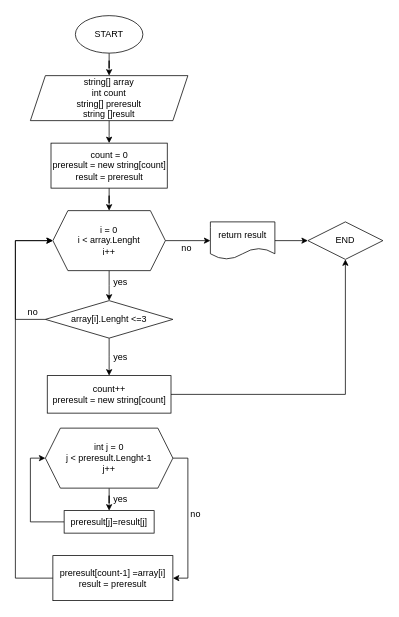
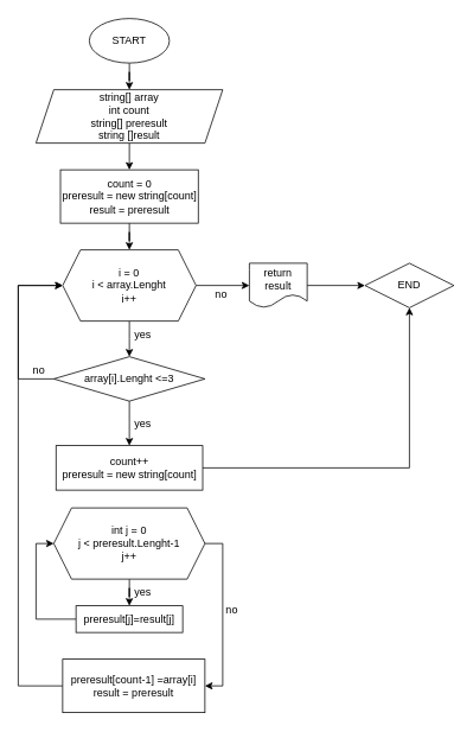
  <mxCell id="0" />
  <mxCell id="1" parent="0" />
  <mxCell id="2" style="edgeStyle=orthogonalEdgeStyle;rounded=0;orthogonalLoop=1;jettySize=auto;html=1;" edge="1" parent="1" source="3" target="5"><mxGeometry relative="1" as="geometry"><mxPoint x="145" y="110" as="targetPoint" /></mxGeometry></mxCell>
  <mxCell id="3" value="START" style="ellipse;whiteSpace=wrap;html=1;" vertex="1" parent="1"><mxGeometry x="100" y="20" width="90" height="50" as="geometry" /></mxCell>
  <mxCell id="4" style="edgeStyle=orthogonalEdgeStyle;rounded=0;orthogonalLoop=1;jettySize=auto;html=1;" edge="1" parent="1" source="5"><mxGeometry relative="1" as="geometry"><mxPoint x="145" y="190" as="targetPoint" /></mxGeometry></mxCell>
  <mxCell id="5" value="string[] array&lt;br&gt;int count&lt;br&gt;string[] preresult&lt;br&gt;string []result" style="shape=parallelogram;perimeter=parallelogramPerimeter;whiteSpace=wrap;html=1;fixedSize=1;" vertex="1" parent="1"><mxGeometry x="40" y="100" width="210" height="60" as="geometry" /></mxCell>
  <mxCell id="6" style="edgeStyle=orthogonalEdgeStyle;rounded=0;orthogonalLoop=1;jettySize=auto;html=1;" edge="1" parent="1" source="7" target="10"><mxGeometry relative="1" as="geometry"><mxPoint x="145" y="280" as="targetPoint" /></mxGeometry></mxCell>
  <mxCell id="7" value="count = 0&lt;br&gt;preresult = new string[count]&lt;br&gt;result = preresult" style="rounded=0;whiteSpace=wrap;html=1;" vertex="1" parent="1"><mxGeometry x="67.5" y="190" width="155" height="60" as="geometry" /></mxCell>
  <mxCell id="8" style="edgeStyle=orthogonalEdgeStyle;rounded=0;orthogonalLoop=1;jettySize=auto;html=1;" edge="1" parent="1" source="10"><mxGeometry relative="1" as="geometry"><mxPoint x="145" y="400" as="targetPoint" /></mxGeometry></mxCell>
  <mxCell id="9" style="edgeStyle=orthogonalEdgeStyle;rounded=0;orthogonalLoop=1;jettySize=auto;html=1;" edge="1" parent="1" source="10" target="24"><mxGeometry relative="1" as="geometry"><mxPoint x="290" y="320" as="targetPoint" /></mxGeometry></mxCell>
  <mxCell id="10" value="i = 0&lt;br&gt;i &amp;lt; array.Lenght&lt;br&gt;i++" style="shape=hexagon;perimeter=hexagonPerimeter2;whiteSpace=wrap;html=1;fixedSize=1;" vertex="1" parent="1"><mxGeometry x="70" y="280" width="150" height="80" as="geometry" /></mxCell>
  <mxCell id="11" style="edgeStyle=orthogonalEdgeStyle;rounded=0;orthogonalLoop=1;jettySize=auto;html=1;entryX=0;entryY=0.5;entryDx=0;entryDy=0;" edge="1" parent="1" source="13" target="10"><mxGeometry relative="1" as="geometry"><Array as="points"><mxPoint x="20" y="425" /><mxPoint x="20" y="320" /></Array></mxGeometry></mxCell>
  <mxCell id="12" style="edgeStyle=orthogonalEdgeStyle;rounded=0;orthogonalLoop=1;jettySize=auto;html=1;" edge="1" parent="1" source="13"><mxGeometry relative="1" as="geometry"><mxPoint x="145" y="500" as="targetPoint" /></mxGeometry></mxCell>
  <mxCell id="13" value="array[i].Lenght &amp;lt;=3" style="rhombus;whiteSpace=wrap;html=1;" vertex="1" parent="1"><mxGeometry x="60" y="400" width="170" height="50" as="geometry" /></mxCell>
  <mxCell id="14" style="edgeStyle=orthogonalEdgeStyle;rounded=0;orthogonalLoop=1;jettySize=auto;html=1;" edge="1" parent="1" source="15" target="25"><mxGeometry relative="1" as="geometry" /></mxCell>
  <mxCell id="15" value="count++&lt;br&gt;preresult = new string[count]" style="rounded=0;whiteSpace=wrap;html=1;" vertex="1" parent="1"><mxGeometry x="62.5" y="500" width="165" height="50" as="geometry" /></mxCell>
  <mxCell id="16" style="edgeStyle=orthogonalEdgeStyle;rounded=0;orthogonalLoop=1;jettySize=auto;html=1;" edge="1" parent="1" source="18" target="20"><mxGeometry relative="1" as="geometry"><mxPoint x="145" y="690" as="targetPoint" /></mxGeometry></mxCell>
  <mxCell id="17" style="edgeStyle=orthogonalEdgeStyle;rounded=0;orthogonalLoop=1;jettySize=auto;html=1;exitX=1;exitY=0.5;exitDx=0;exitDy=0;" edge="1" parent="1" source="18" target="22"><mxGeometry relative="1" as="geometry"><mxPoint x="210" y="790" as="targetPoint" /><Array as="points"><mxPoint x="250" y="610" /><mxPoint x="250" y="770" /></Array></mxGeometry></mxCell>
  <mxCell id="18" value="int j = 0&lt;br&gt;j &amp;lt; preresult.Lenght-1&lt;br&gt;j++" style="shape=hexagon;perimeter=hexagonPerimeter2;whiteSpace=wrap;html=1;fixedSize=1;" vertex="1" parent="1"><mxGeometry x="60" y="570" width="170" height="80" as="geometry" /></mxCell>
  <mxCell id="19" style="edgeStyle=orthogonalEdgeStyle;rounded=0;orthogonalLoop=1;jettySize=auto;html=1;entryX=0;entryY=0.5;entryDx=0;entryDy=0;" edge="1" parent="1" source="20" target="18"><mxGeometry relative="1" as="geometry"><Array as="points"><mxPoint x="40" y="695" /><mxPoint x="40" y="610" /></Array></mxGeometry></mxCell>
  <mxCell id="20" value="preresult[j]=result[j]" style="rounded=0;whiteSpace=wrap;html=1;" vertex="1" parent="1"><mxGeometry x="85" y="680" width="120" height="30" as="geometry" /></mxCell>
  <mxCell id="21" style="edgeStyle=orthogonalEdgeStyle;rounded=0;orthogonalLoop=1;jettySize=auto;html=1;entryX=0;entryY=0.5;entryDx=0;entryDy=0;" edge="1" parent="1" source="22" target="10"><mxGeometry relative="1" as="geometry"><Array as="points"><mxPoint x="20" y="770" /><mxPoint x="20" y="320" /></Array></mxGeometry></mxCell>
  <mxCell id="22" value="preresult[count-1] =array[i]&lt;br&gt;result = preresult" style="rounded=0;whiteSpace=wrap;html=1;" vertex="1" parent="1"><mxGeometry x="70" y="740" width="160" height="60" as="geometry" /></mxCell>
  <mxCell id="23" style="edgeStyle=orthogonalEdgeStyle;rounded=0;orthogonalLoop=1;jettySize=auto;html=1;" edge="1" parent="1" source="24" target="25"><mxGeometry relative="1" as="geometry"><mxPoint x="410" y="320" as="targetPoint" /></mxGeometry></mxCell>
- <mxCell id="24" value="return result" style="shape=document;whiteSpace=wrap;html=1;boundedLbl=1;" vertex="1" parent="1"><mxGeometry x="280" y="295" width="86" height="50" as="geometry" /></mxCell>
+ <mxCell id="24" value="return result" style="shape=document;whiteSpace=wrap;html=1;boundedLbl=1;" vertex="1" parent="1"><mxGeometry x="280" y="295" width="65" height="50" as="geometry" /></mxCell>
  <mxCell id="25" value="END" style="rhombus;whiteSpace=wrap;html=1;" vertex="1" parent="1"><mxGeometry x="410" y="295" width="100" height="50" as="geometry" /></mxCell>
  <mxCell id="26" value="yes" style="text;html=1;align=center;verticalAlign=middle;resizable=0;points=[];autosize=1;strokeColor=none;fillColor=none;" vertex="1" parent="1"><mxGeometry x="140" y="360" width="40" height="30" as="geometry" /></mxCell>
  <mxCell id="27" value="yes" style="text;html=1;align=center;verticalAlign=middle;resizable=0;points=[];autosize=1;strokeColor=none;fillColor=none;" vertex="1" parent="1"><mxGeometry x="140" y="460" width="40" height="30" as="geometry" /></mxCell>
  <mxCell id="28" value="yes" style="text;html=1;align=center;verticalAlign=middle;resizable=0;points=[];autosize=1;strokeColor=none;fillColor=none;" vertex="1" parent="1"><mxGeometry x="140" y="650" width="40" height="30" as="geometry" /></mxCell>
  <mxCell id="29" value="no" style="text;html=1;align=center;verticalAlign=middle;resizable=0;points=[];autosize=1;strokeColor=none;fillColor=none;" vertex="1" parent="1"><mxGeometry x="22.5" y="400" width="40" height="30" as="geometry" /></mxCell>
  <mxCell id="30" value="no" style="text;html=1;align=center;verticalAlign=middle;resizable=0;points=[];autosize=1;strokeColor=none;fillColor=none;" vertex="1" parent="1"><mxGeometry x="227.5" y="315" width="40" height="30" as="geometry" /></mxCell>
  <mxCell id="31" value="no" style="text;html=1;align=center;verticalAlign=middle;resizable=0;points=[];autosize=1;strokeColor=none;fillColor=none;" vertex="1" parent="1"><mxGeometry x="240" y="670" width="40" height="30" as="geometry" /></mxCell>
